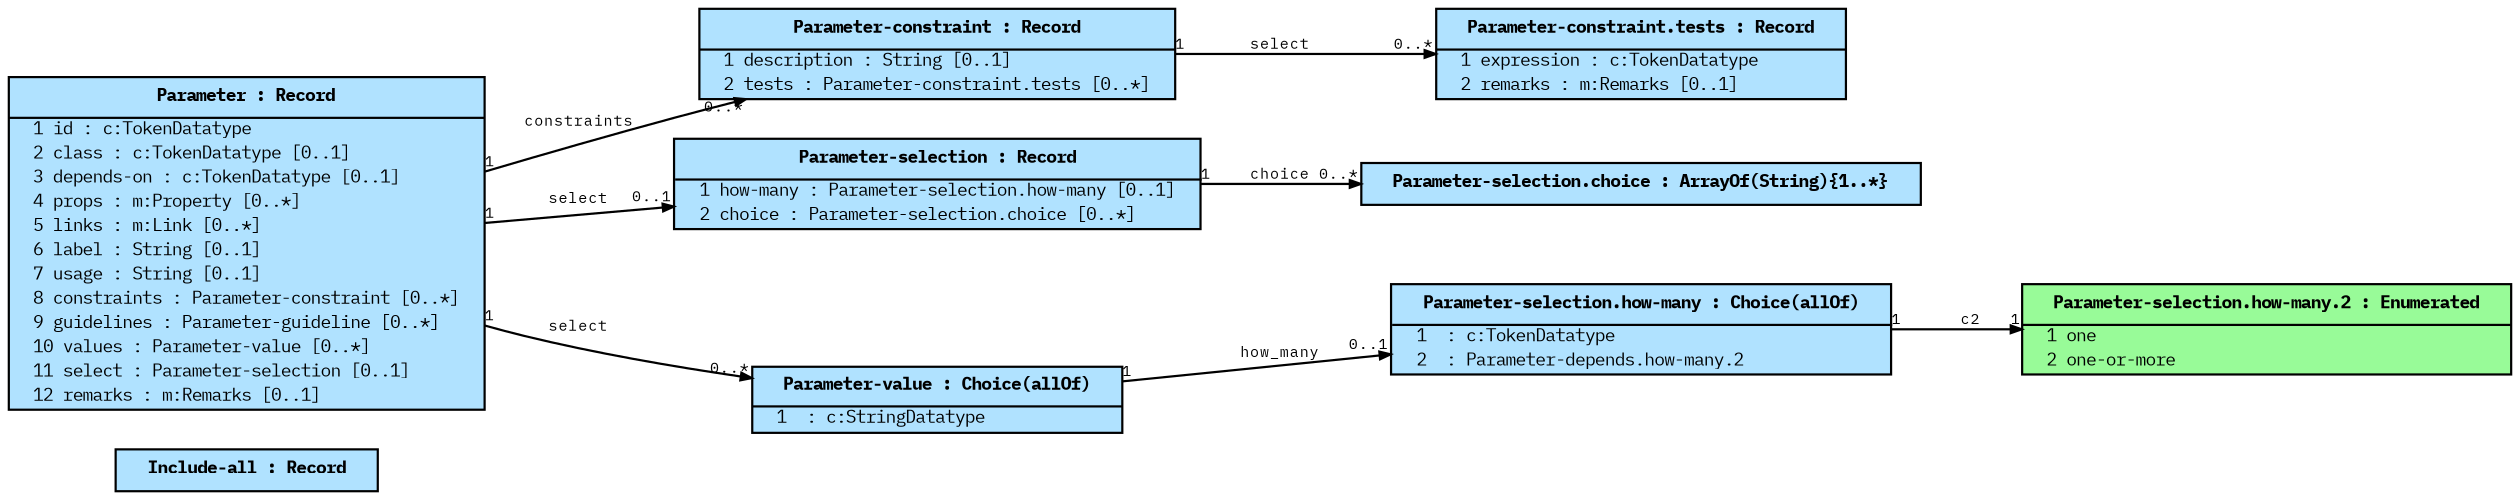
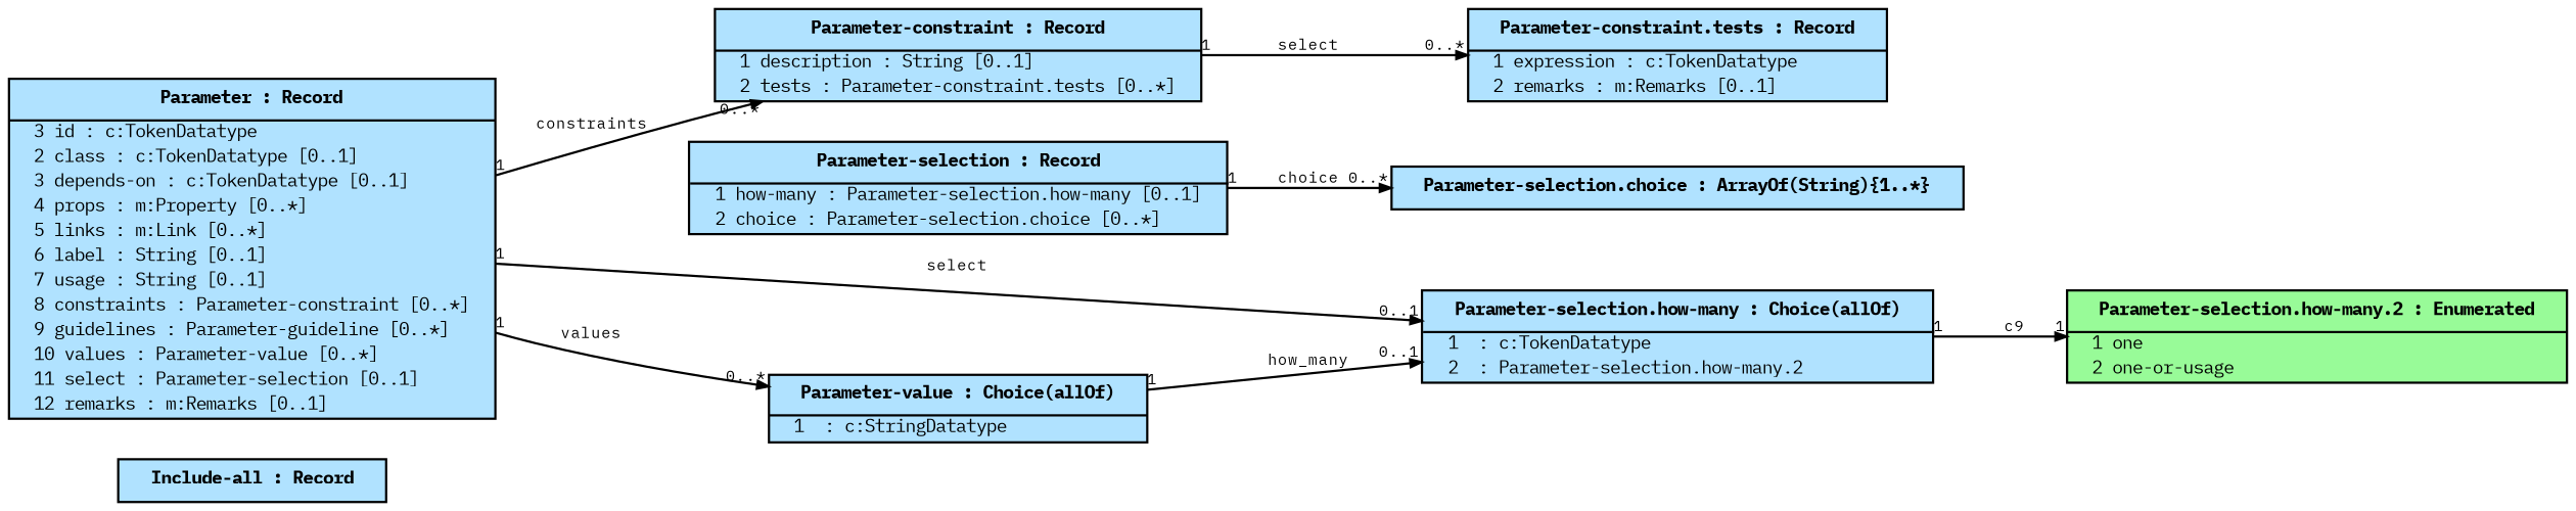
  digraph {
    fontname="IBM Plex Mono"
    fontsize=12
    rankdir=LR
    node [fillcolor=lightskyblue1 fontname="IBM Plex Mono" fontsize=8 shape=plain style=filled]
    edge [arrowsize=0.5 fontname="IBM Plex Mono" fontsize=7 headlabel="0..*" labelangle=45.0 labeldistance=0.9 taillabel=1]
    n1 [label=<<table cellborder="0" cellpadding="1" cellspacing="0"> <tr><td cellpadding="4"><b>  Include-all : Record  </b></td></tr> </table>>]
-   n2 [label=<<table cellborder="0" cellpadding="1" cellspacing="0"> <tr><td cellpadding="4"><b>  Parameter : Record  </b></td></tr><hr/>   <tr><td align="left">  1 id : c:TokenDatatype  </td></tr>   <tr><td align="left">  2 class : c:TokenDatatype [0..1]  </td></tr>   <tr><td align="left">  3 depends-on : c:TokenDatatype [0..1]  </td></tr>   <tr><td align="left">  4 props : m:Property [0..*]  </td></tr>   <tr><td align="left">  5 links : m:Link [0..*]  </td></tr>   <tr><td align="left">  6 label : String [0..1]  </td></tr>   <tr><td align="left">  7 usage : String [0..1]  </td></tr>   <tr><td align="left">  8 constraints : Parameter-constraint [0..*]  </td></tr>   <tr><td align="left">  9 guidelines : Parameter-guideline [0..*]  </td></tr>   <tr><td align="left">  10 values : Parameter-value [0..*]  </td></tr>   <tr><td align="left">  11 select : Parameter-selection [0..1]  </td></tr>   <tr><td align="left">  12 remarks : m:Remarks [0..1]  </td></tr> </table>>]
+   n2 [label=<<table cellborder="0" cellpadding="1" cellspacing="0"> <tr><td cellpadding="4"><b>  Parameter : Record  </b></td></tr><hr/>   <tr><td align="left">  3 id : c:TokenDatatype  </td></tr>   <tr><td align="left">  2 class : c:TokenDatatype [0..1]  </td></tr>   <tr><td align="left">  3 depends-on : c:TokenDatatype [0..1]  </td></tr>   <tr><td align="left">  4 props : m:Property [0..*]  </td></tr>   <tr><td align="left">  5 links : m:Link [0..*]  </td></tr>   <tr><td align="left">  6 label : String [0..1]  </td></tr>   <tr><td align="left">  7 usage : String [0..1]  </td></tr>   <tr><td align="left">  8 constraints : Parameter-constraint [0..*]  </td></tr>   <tr><td align="left">  9 guidelines : Parameter-guideline [0..*]  </td></tr>   <tr><td align="left">  10 values : Parameter-value [0..*]  </td></tr>   <tr><td align="left">  11 select : Parameter-selection [0..1]  </td></tr>   <tr><td align="left">  12 remarks : m:Remarks [0..1]  </td></tr> </table>>]
    n3 [label=<<table cellborder="0" cellpadding="1" cellspacing="0"> <tr><td cellpadding="4"><b>  Parameter-constraint : Record  </b></td></tr><hr/>   <tr><td align="left">  1 description : String [0..1]  </td></tr>   <tr><td align="left">  2 tests : Parameter-constraint.tests [0..*]  </td></tr> </table>>]
    n4 [label=<<table cellborder="0" cellpadding="1" cellspacing="0"> <tr><td cellpadding="4"><b>  Parameter-value : Choice(allOf)  </b></td></tr><hr/>   <tr><td align="left">  1  : c:StringDatatype  </td></tr> </table>>]
    n5 [label=<<table cellborder="0" cellpadding="1" cellspacing="0"> <tr><td cellpadding="4"><b>  Parameter-selection : Record  </b></td></tr><hr/>   <tr><td align="left">  1 how-many : Parameter-selection.how-many [0..1]  </td></tr>   <tr><td align="left">  2 choice : Parameter-selection.choice [0..*]  </td></tr> </table>>]
    n6 [label=<<table cellborder="0" cellpadding="1" cellspacing="0"> <tr><td cellpadding="4"><b>  Parameter-constraint.tests : Record  </b></td></tr><hr/>   <tr><td align="left">  1 expression : c:TokenDatatype  </td></tr>   <tr><td align="left">  2 remarks : m:Remarks [0..1]  </td></tr> </table>>]
-   n7 [label=<<table cellborder="0" cellpadding="1" cellspacing="0"> <tr><td cellpadding="4"><b>  Parameter-selection.how-many : Choice(allOf)  </b></td></tr><hr/>   <tr><td align="left">  1  : c:TokenDatatype  </td></tr>   <tr><td align="left">  2  : Parameter-depends.how-many.2  </td></tr> </table>>]
+   n7 [label=<<table cellborder="0" cellpadding="1" cellspacing="0"> <tr><td cellpadding="4"><b>  Parameter-selection.how-many : Choice(allOf)  </b></td></tr><hr/>   <tr><td align="left">  1  : c:TokenDatatype  </td></tr>   <tr><td align="left">  2  : Parameter-selection.how-many.2  </td></tr> </table>>]
    n8 [label=<<table cellborder="0" cellpadding="1" cellspacing="0"> <tr><td cellpadding="4"><b>  Parameter-selection.choice : ArrayOf(String){1..*}  </b></td></tr> </table>>]
-   n9 [fillcolor=palegreen label=<<table cellborder="0" cellpadding="1" cellspacing="0"> <tr><td cellpadding="4"><b>  Parameter-selection.how-many.2 : Enumerated  </b></td></tr><hr/>   <tr><td align="left">  1 one  </td></tr>   <tr><td align="left">  2 one-or-more  </td></tr> </table>>]
+   n9 [fillcolor=palegreen label=<<table cellborder="0" cellpadding="1" cellspacing="0"> <tr><td cellpadding="4"><b>  Parameter-selection.how-many.2 : Enumerated  </b></td></tr><hr/>   <tr><td align="left">  1 one  </td></tr>   <tr><td align="left">  2 one-or-usage  </td></tr> </table>>]
    n2 -> n3 [label=constraints]
-   n2 -> n4 [label=select]
-   n2 -> n5 [headlabel="0..1" label=select]
+   n2 -> n4 [label=values]
+   n2 -> n7 [headlabel="0..1" label=select]
    n3 -> n6 [label=select]
    n4 -> n7 [headlabel="0..1" label=how_many]
    n5 -> n8 [label=choice]
-   n7 -> n9 [headlabel=1 label=c2]
+   n7 -> n9 [headlabel=1 label=c9]
  }
